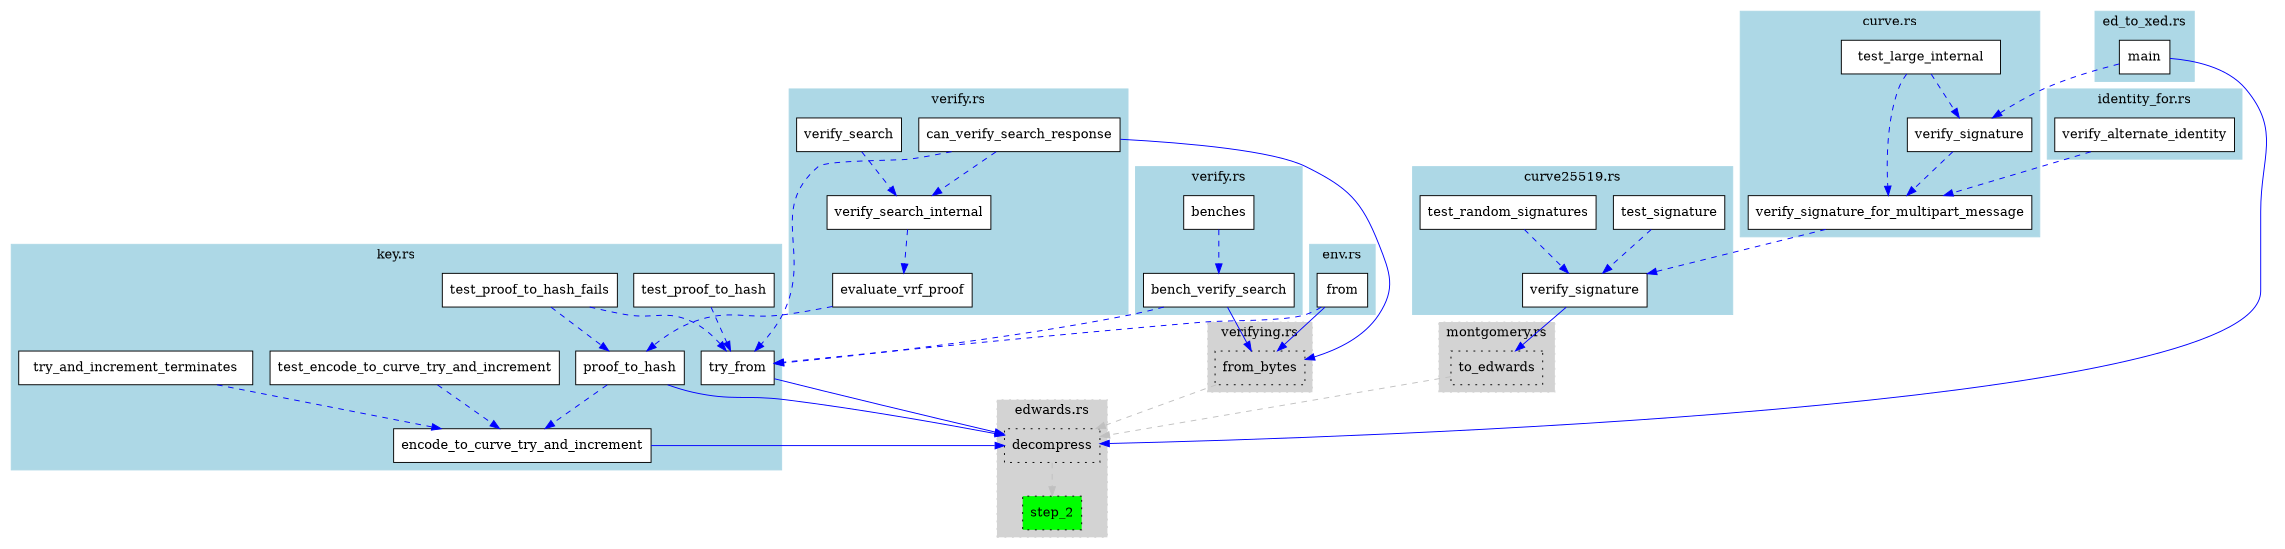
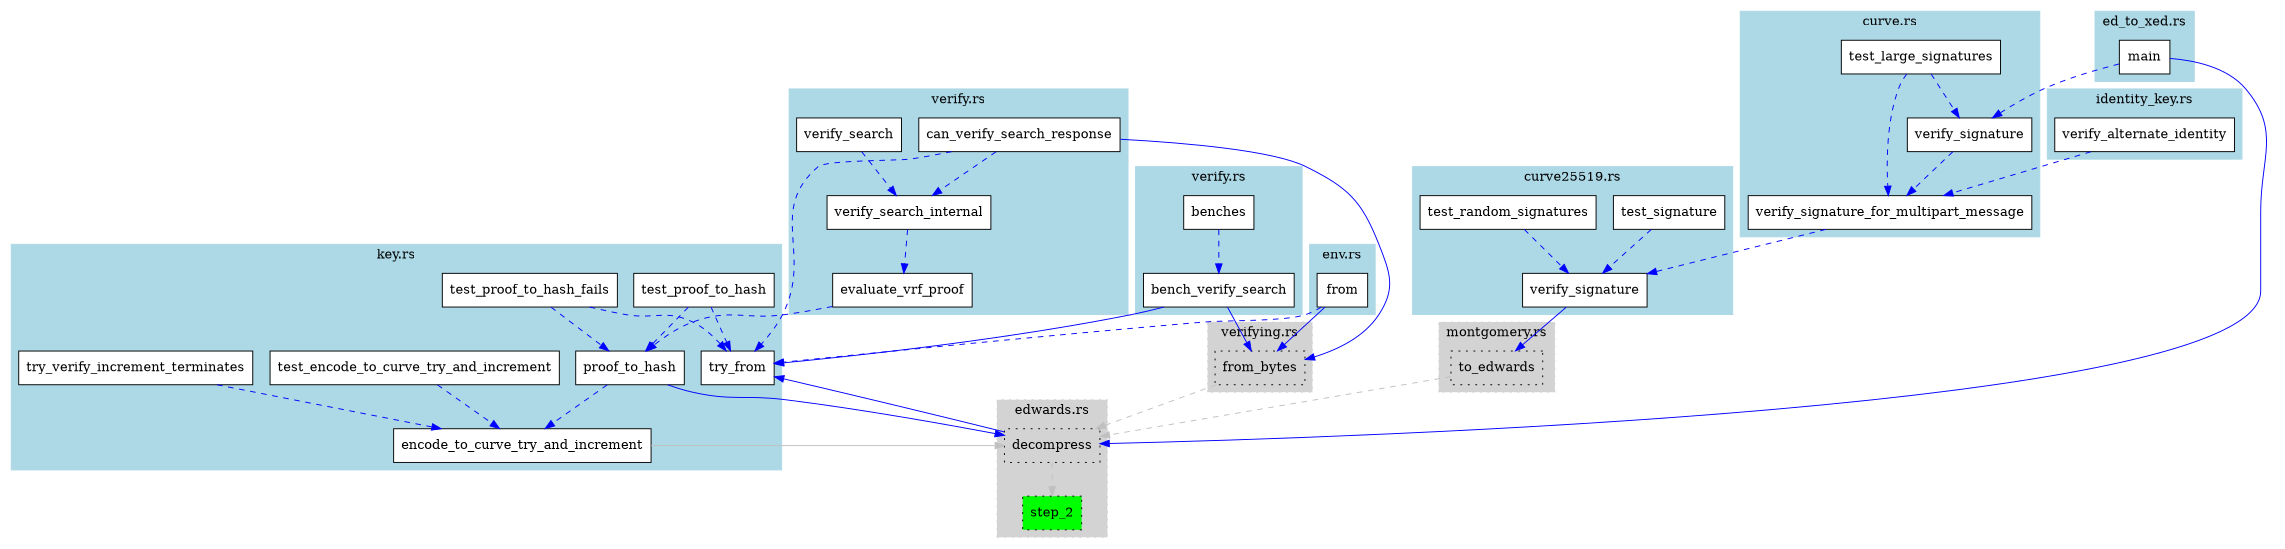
  digraph {
    fontname="DejaVu Serif"
    rankdir=TB
    node [fillcolor=white fontname="DejaVu Serif" shape=box style=filled]
    edge [color=blue fontname="DejaVu Serif" style=dashed]
    n1 [label=verify_signature]
    n2 [label=verify_signature_for_multipart_message]
-   n3 [label=test_large_internal]
+   n3 [label=test_large_signatures]
    n4 [fillcolor=lightgray label=decompress style="filled,dotted"]
    n5 [fillcolor=green label=step_2 style="filled,dotted"]
    n6 [fillcolor=lightgray label=to_edwards style="filled,dotted"]
    n7 [fillcolor=lightgray label=from_bytes style="filled,dotted"]
    n8 [label=main]
    n9 [label=test_signature]
    n10 [label=verify_signature]
    n11 [label=test_random_signatures]
    n12 [label=bench_verify_search]
    n13 [label=benches]
    n14 [label=can_verify_search_response]
    n15 [label=evaluate_vrf_proof]
    n16 [label=verify_search_internal]
    n17 [label=verify_search]
    n18 [label=test_proof_to_hash]
    n19 [label=encode_to_curve_try_and_increment]
    n20 [label=proof_to_hash]
    n21 [label=test_encode_to_curve_try_and_increment]
-   n22 [label=try_and_increment_terminates]
+   n22 [label=try_verify_increment_terminates]
    n23 [label=try_from]
    n24 [label=test_proof_to_hash_fails]
    n25 [label=from]
    n26 [label=verify_alternate_identity]
    subgraph cluster_1 {
      color=lightblue
      label="curve.rs"
      style=filled
      n1
      n2
      n3
    }
    subgraph cluster_2 {
      color=lightgrey
      label="edwards.rs"
      style="filled,dotted"
      n4
      n5
    }
    subgraph cluster_3 {
      color=lightgrey
      label="montgomery.rs"
      style="filled,dotted"
      n6
    }
    subgraph cluster_4 {
      color=lightgrey
      label="verifying.rs"
      style="filled,dotted"
      n7
    }
    subgraph cluster_5 {
      color=lightblue
      label="ed_to_xed.rs"
      style=filled
      n8
    }
    subgraph cluster_6 {
      color=lightblue
      label="curve25519.rs"
      style=filled
      n9
      n10
      n11
    }
    subgraph cluster_7 {
      color=lightblue
      label="verify.rs"
      style=filled
      n12
      n13
    }
    subgraph cluster_8 {
      color=lightblue
      label="verify.rs"
      style=filled
      n14
      n15
      n16
      n17
    }
    subgraph cluster_9 {
      color=lightblue
      label="key.rs"
      style=filled
      n18
      n19
      n20
      n21
      n22
      n23
      n24
    }
    subgraph cluster_10 {
      color=lightblue
      label="env.rs"
      style=filled
      n25
    }
    subgraph cluster_11 {
      color=lightblue
-     label="identity_for.rs"
+     label="identity_key.rs"
      style=filled
      n26
    }
    n1 -> n2
    n2 -> n10
    n3 -> n1
    n3 -> n2
    n4 -> n5 [color=gray]
    n6 -> n4 [color=gray]
    n7 -> n4 [color=gray]
    n8 -> n1
    n8 -> n4 [style=""]
    n9 -> n10
    n10 -> n6 [style=""]
    n11 -> n10
    n12 -> n7 [style=""]
-   n12 -> n23
+   n12 -> n23 [style=solid]
    n13 -> n12
    n14 -> n7 [style=""]
    n14 -> n16
    n14 -> n23
    n15 -> n20
    n16 -> n15
    n17 -> n16
+   n18 -> n20
    n18 -> n23
-   n19 -> n4 [style=""]
+   n19 -> n4 [color=gray style=""]
    n20 -> n4 [style=""]
    n20 -> n19
    n21 -> n19
    n22 -> n19
-   n23 -> n4 [style=""]
+   n4 -> n23 [style=""]
    n24 -> n20
    n24 -> n23
    n25 -> n7 [style=""]
    n25 -> n23
    n26 -> n2
  }
